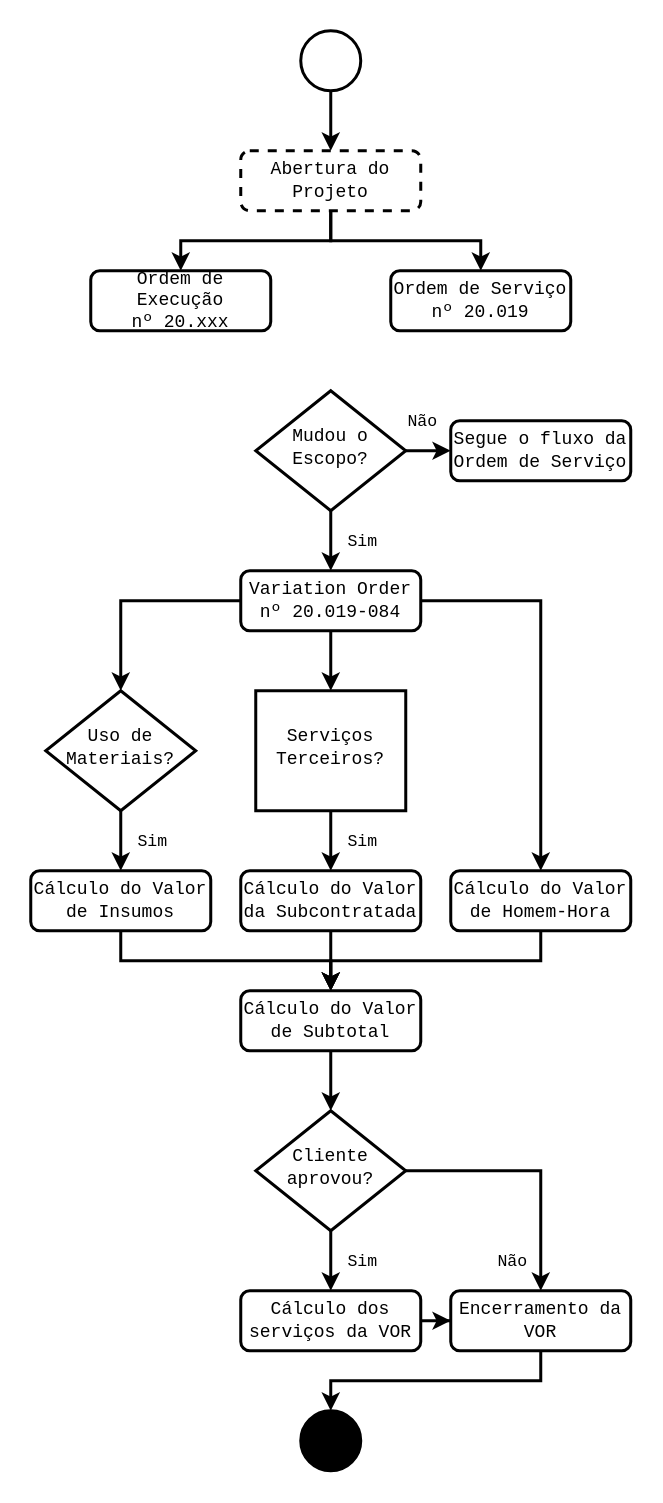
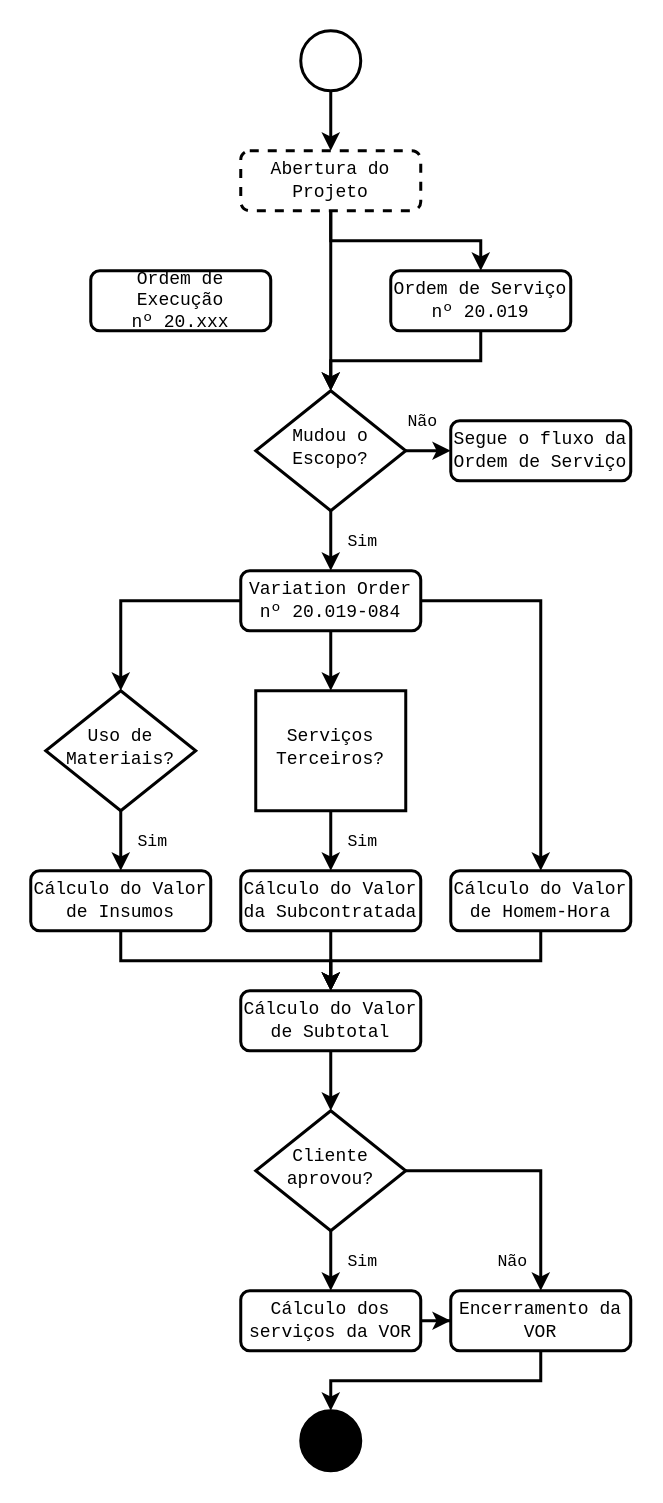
  <mxCell id="0" />
  <mxCell id="1" parent="0" />
- <mxCell id="2" style="edgeStyle=orthogonalEdgeStyle;rounded=0;orthogonalLoop=1;jettySize=auto;html=1;fontFamily=Courier New;strokeWidth=2;" edge="1" parent="1" source="4" target="14"><mxGeometry relative="1" as="geometry" /></mxCell>
+ <mxCell id="2" style="edgeStyle=orthogonalEdgeStyle;rounded=0;orthogonalLoop=1;jettySize=auto;html=1;fontFamily=Courier New;strokeWidth=2;" edge="1" parent="1" source="4" target="9"><mxGeometry relative="1" as="geometry" /></mxCell>
  <mxCell id="3" style="edgeStyle=orthogonalEdgeStyle;rounded=0;orthogonalLoop=1;jettySize=auto;html=1;fontFamily=Courier New;strokeWidth=2;" edge="1" parent="1" source="4" target="16"><mxGeometry relative="1" as="geometry" /></mxCell>
  <mxCell id="4" value="Abertura do Projeto" style="rounded=1;whiteSpace=wrap;html=1;fontSize=12;glass=0;strokeWidth=2;shadow=0;fontFamily=Courier New;dashed=1;" parent="1" vertex="1"><mxGeometry x="160" y="100" width="120" height="40" as="geometry" /></mxCell>
  <mxCell id="5" style="edgeStyle=orthogonalEdgeStyle;rounded=0;orthogonalLoop=1;jettySize=auto;html=1;entryX=0;entryY=0.5;entryDx=0;entryDy=0;fontFamily=Courier New;strokeWidth=2;" edge="1" parent="1" source="9" target="38"><mxGeometry relative="1" as="geometry" /></mxCell>
  <mxCell id="6" value="Não" style="edgeLabel;html=1;align=center;verticalAlign=middle;resizable=0;points=[];fontFamily=Courier New;" vertex="1" connectable="0" parent="5"><mxGeometry x="-0.8" relative="1" as="geometry"><mxPoint x="5" y="-20" as="offset" /></mxGeometry></mxCell>
  <mxCell id="7" style="edgeStyle=orthogonalEdgeStyle;rounded=0;orthogonalLoop=1;jettySize=auto;html=1;entryX=0.5;entryY=0;entryDx=0;entryDy=0;fontFamily=Courier New;strokeWidth=2;" edge="1" parent="1" source="9" target="13"><mxGeometry relative="1" as="geometry" /></mxCell>
  <mxCell id="8" value="Sim" style="edgeLabel;html=1;align=center;verticalAlign=middle;resizable=0;points=[];fontFamily=Courier New;" vertex="1" connectable="0" parent="7"><mxGeometry x="-0.303" y="2" relative="1" as="geometry"><mxPoint x="18" y="6" as="offset" /></mxGeometry></mxCell>
  <mxCell id="9" value="Mudou o Escopo?" style="rhombus;whiteSpace=wrap;html=1;shadow=0;fontFamily=Courier New;fontSize=12;align=center;strokeWidth=2;spacing=6;spacingTop=-4;" parent="1" vertex="1"><mxGeometry x="170" y="260" width="100" height="80" as="geometry" /></mxCell>
  <mxCell id="10" style="edgeStyle=orthogonalEdgeStyle;rounded=0;orthogonalLoop=1;jettySize=auto;html=1;fontFamily=Courier New;strokeWidth=2;" edge="1" parent="1" source="13" target="26"><mxGeometry relative="1" as="geometry" /></mxCell>
  <mxCell id="11" style="edgeStyle=orthogonalEdgeStyle;rounded=0;orthogonalLoop=1;jettySize=auto;html=1;fontFamily=Courier New;strokeWidth=2;" edge="1" parent="1" source="13" target="23"><mxGeometry relative="1" as="geometry" /></mxCell>
  <mxCell id="12" style="edgeStyle=orthogonalEdgeStyle;rounded=0;orthogonalLoop=1;jettySize=auto;html=1;fontFamily=Courier New;strokeWidth=2;" edge="1" parent="1" source="13" target="30"><mxGeometry relative="1" as="geometry" /></mxCell>
  <mxCell id="13" value="Variation Order&lt;br&gt;nº 20.019-084" style="rounded=1;whiteSpace=wrap;html=1;fontSize=12;glass=0;strokeWidth=2;shadow=0;fontFamily=Courier New;" parent="1" vertex="1"><mxGeometry x="160" y="380" width="120" height="40" as="geometry" /></mxCell>
  <mxCell id="14" value="Ordem de Execução&lt;br&gt;nº 20.xxx" style="rounded=1;whiteSpace=wrap;html=1;fontSize=12;glass=0;strokeWidth=2;shadow=0;fontFamily=Courier New;" vertex="1" parent="1"><mxGeometry x="60" y="180" width="120" height="40" as="geometry" /></mxCell>
+ <mxCell id="15" style="edgeStyle=orthogonalEdgeStyle;rounded=0;orthogonalLoop=1;jettySize=auto;html=1;fontFamily=Courier New;exitX=0.5;exitY=1;exitDx=0;exitDy=0;strokeWidth=2;" edge="1" parent="1" source="16" target="9"><mxGeometry relative="1" as="geometry" /></mxCell>
  <mxCell id="16" value="Ordem de Serviço nº 20.019" style="rounded=1;whiteSpace=wrap;html=1;fontSize=12;glass=0;strokeWidth=2;shadow=0;fontFamily=Courier New;" vertex="1" parent="1"><mxGeometry x="260" y="180" width="120" height="40" as="geometry" /></mxCell>
  <mxCell id="17" style="edgeStyle=orthogonalEdgeStyle;rounded=0;orthogonalLoop=1;jettySize=auto;html=1;entryX=0.5;entryY=0;entryDx=0;entryDy=0;fontFamily=Courier New;strokeWidth=2;" edge="1" parent="1" source="18" target="32"><mxGeometry relative="1" as="geometry"><Array as="points"><mxPoint x="80" y="640" /><mxPoint x="220" y="640" /></Array></mxGeometry></mxCell>
  <mxCell id="18" value="Cálculo do Valor de Insumos" style="rounded=1;whiteSpace=wrap;html=1;fontSize=12;glass=0;strokeWidth=2;shadow=0;fontFamily=Courier New;" vertex="1" parent="1"><mxGeometry x="20" y="580" width="120" height="40" as="geometry" /></mxCell>
  <mxCell id="19" style="edgeStyle=orthogonalEdgeStyle;rounded=0;orthogonalLoop=1;jettySize=auto;html=1;entryX=0.5;entryY=0;entryDx=0;entryDy=0;fontFamily=Courier New;strokeWidth=2;" edge="1" parent="1" source="20" target="4"><mxGeometry relative="1" as="geometry" /></mxCell>
  <mxCell id="20" value="" style="strokeWidth=2;html=1;shape=mxgraph.flowchart.start_2;whiteSpace=wrap;fontFamily=Courier New;" vertex="1" parent="1"><mxGeometry x="200" y="20" width="40" height="40" as="geometry" /></mxCell>
  <mxCell id="21" style="edgeStyle=orthogonalEdgeStyle;rounded=0;orthogonalLoop=1;jettySize=auto;html=1;entryX=0.5;entryY=0;entryDx=0;entryDy=0;fontFamily=Courier New;strokeWidth=2;" edge="1" parent="1" source="23" target="28"><mxGeometry relative="1" as="geometry" /></mxCell>
  <mxCell id="22" value="Sim" style="edgeLabel;html=1;align=center;verticalAlign=middle;resizable=0;points=[];fontFamily=Courier New;" vertex="1" connectable="0" parent="21"><mxGeometry x="0.5" relative="1" as="geometry"><mxPoint x="20" y="-10" as="offset" /></mxGeometry></mxCell>
  <mxCell id="23" value="Serviços Terceiros?" style="whiteSpace=wrap;html=1;shadow=0;fontFamily=Courier New;fontSize=12;align=center;strokeWidth=2;spacing=6;spacingTop=-4;rounded=0;" vertex="1" parent="1"><mxGeometry x="170" y="460" width="100" height="80" as="geometry" /></mxCell>
  <mxCell id="24" style="edgeStyle=orthogonalEdgeStyle;rounded=0;orthogonalLoop=1;jettySize=auto;html=1;entryX=0.5;entryY=0;entryDx=0;entryDy=0;fontFamily=Courier New;strokeWidth=2;" edge="1" parent="1" source="26" target="18"><mxGeometry relative="1" as="geometry" /></mxCell>
  <mxCell id="25" value="Sim" style="edgeLabel;html=1;align=center;verticalAlign=middle;resizable=0;points=[];fontFamily=Courier New;" vertex="1" connectable="0" parent="24"><mxGeometry x="-0.712" y="1" relative="1" as="geometry"><mxPoint x="19" y="14" as="offset" /></mxGeometry></mxCell>
  <mxCell id="26" value="Uso de Materiais?" style="rhombus;whiteSpace=wrap;html=1;shadow=0;fontFamily=Courier New;fontSize=12;align=center;strokeWidth=2;spacing=6;spacingTop=-4;" vertex="1" parent="1"><mxGeometry x="30" y="460" width="100" height="80" as="geometry" /></mxCell>
  <mxCell id="27" style="edgeStyle=orthogonalEdgeStyle;rounded=0;orthogonalLoop=1;jettySize=auto;html=1;entryX=0.5;entryY=0;entryDx=0;entryDy=0;fontFamily=Courier New;strokeWidth=2;" edge="1" parent="1" source="28" target="32"><mxGeometry relative="1" as="geometry" /></mxCell>
  <mxCell id="28" value="Cálculo do Valor da Subcontratada" style="rounded=1;whiteSpace=wrap;html=1;fontSize=12;glass=0;strokeWidth=2;shadow=0;fontFamily=Courier New;" vertex="1" parent="1"><mxGeometry x="160" y="580" width="120" height="40" as="geometry" /></mxCell>
  <mxCell id="29" style="edgeStyle=orthogonalEdgeStyle;rounded=0;orthogonalLoop=1;jettySize=auto;html=1;fontFamily=Courier New;strokeWidth=2;" edge="1" parent="1" source="30"><mxGeometry relative="1" as="geometry"><mxPoint x="220" y="660" as="targetPoint" /><Array as="points"><mxPoint x="360" y="640" /><mxPoint x="220" y="640" /></Array></mxGeometry></mxCell>
  <mxCell id="30" value="Cálculo do Valor de Homem-Hora" style="rounded=1;whiteSpace=wrap;html=1;fontSize=12;glass=0;strokeWidth=2;shadow=0;fontFamily=Courier New;" vertex="1" parent="1"><mxGeometry x="300" y="580" width="120" height="40" as="geometry" /></mxCell>
  <mxCell id="31" style="edgeStyle=orthogonalEdgeStyle;rounded=0;orthogonalLoop=1;jettySize=auto;html=1;entryX=0.5;entryY=0;entryDx=0;entryDy=0;fontFamily=Courier New;strokeWidth=2;" edge="1" parent="1" source="32" target="37"><mxGeometry relative="1" as="geometry" /></mxCell>
  <mxCell id="32" value="Cálculo do Valor de Subtotal" style="rounded=1;whiteSpace=wrap;html=1;fontSize=12;glass=0;strokeWidth=2;shadow=0;fontFamily=Courier New;" vertex="1" parent="1"><mxGeometry x="160" y="660" width="120" height="40" as="geometry" /></mxCell>
  <mxCell id="33" style="edgeStyle=orthogonalEdgeStyle;rounded=0;orthogonalLoop=1;jettySize=auto;html=1;fontFamily=Courier New;strokeWidth=2;" edge="1" parent="1" source="37" target="40"><mxGeometry relative="1" as="geometry" /></mxCell>
  <mxCell id="34" value="Não" style="edgeLabel;html=1;align=center;verticalAlign=middle;resizable=0;points=[];fontFamily=Courier New;" vertex="1" connectable="0" parent="33"><mxGeometry x="0.324" relative="1" as="geometry"><mxPoint x="-20" y="37" as="offset" /></mxGeometry></mxCell>
  <mxCell id="35" style="edgeStyle=orthogonalEdgeStyle;rounded=0;orthogonalLoop=1;jettySize=auto;html=1;entryX=0.5;entryY=0;entryDx=0;entryDy=0;fontFamily=Courier New;strokeWidth=2;" edge="1" parent="1" source="37" target="43"><mxGeometry relative="1" as="geometry" /></mxCell>
  <mxCell id="36" value="Sim" style="edgeLabel;html=1;align=center;verticalAlign=middle;resizable=0;points=[];fontFamily=Courier New;" vertex="1" connectable="0" parent="35"><mxGeometry x="-0.673" y="1" relative="1" as="geometry"><mxPoint x="19" y="13" as="offset" /></mxGeometry></mxCell>
  <mxCell id="37" value="Cliente aprovou?" style="rhombus;whiteSpace=wrap;html=1;shadow=0;fontFamily=Courier New;fontSize=12;align=center;strokeWidth=2;spacing=6;spacingTop=-4;" vertex="1" parent="1"><mxGeometry x="170" y="740" width="100" height="80" as="geometry" /></mxCell>
  <mxCell id="38" value="Segue o fluxo da Ordem de Serviço" style="rounded=1;whiteSpace=wrap;html=1;fontSize=12;glass=0;strokeWidth=2;shadow=0;fontFamily=Courier New;" vertex="1" parent="1"><mxGeometry x="300" y="280" width="120" height="40" as="geometry" /></mxCell>
  <mxCell id="39" style="edgeStyle=orthogonalEdgeStyle;rounded=0;orthogonalLoop=1;jettySize=auto;html=1;entryX=0.5;entryY=0;entryDx=0;entryDy=0;entryPerimeter=0;fontFamily=Courier New;strokeWidth=2;" edge="1" parent="1" source="40" target="41"><mxGeometry relative="1" as="geometry"><Array as="points"><mxPoint x="360" y="920" /><mxPoint x="220" y="920" /></Array></mxGeometry></mxCell>
  <mxCell id="40" value="Encerramento da VOR" style="rounded=1;whiteSpace=wrap;html=1;fontSize=12;glass=0;strokeWidth=2;shadow=0;fontFamily=Courier New;" vertex="1" parent="1"><mxGeometry x="300" y="860" width="120" height="40" as="geometry" /></mxCell>
  <mxCell id="41" value="" style="strokeWidth=2;html=1;shape=mxgraph.flowchart.start_2;whiteSpace=wrap;fontFamily=Courier New;fillColor=#000000;" vertex="1" parent="1"><mxGeometry x="200" y="940" width="40" height="40" as="geometry" /></mxCell>
  <mxCell id="42" style="edgeStyle=orthogonalEdgeStyle;rounded=0;orthogonalLoop=1;jettySize=auto;html=1;fontFamily=Courier New;strokeWidth=2;" edge="1" parent="1" source="43" target="40"><mxGeometry relative="1" as="geometry" /></mxCell>
  <mxCell id="43" value="Cálculo dos serviços da VOR" style="rounded=1;whiteSpace=wrap;html=1;fontSize=12;glass=0;strokeWidth=2;shadow=0;fontFamily=Courier New;" vertex="1" parent="1"><mxGeometry x="160" y="860" width="120" height="40" as="geometry" /></mxCell>
